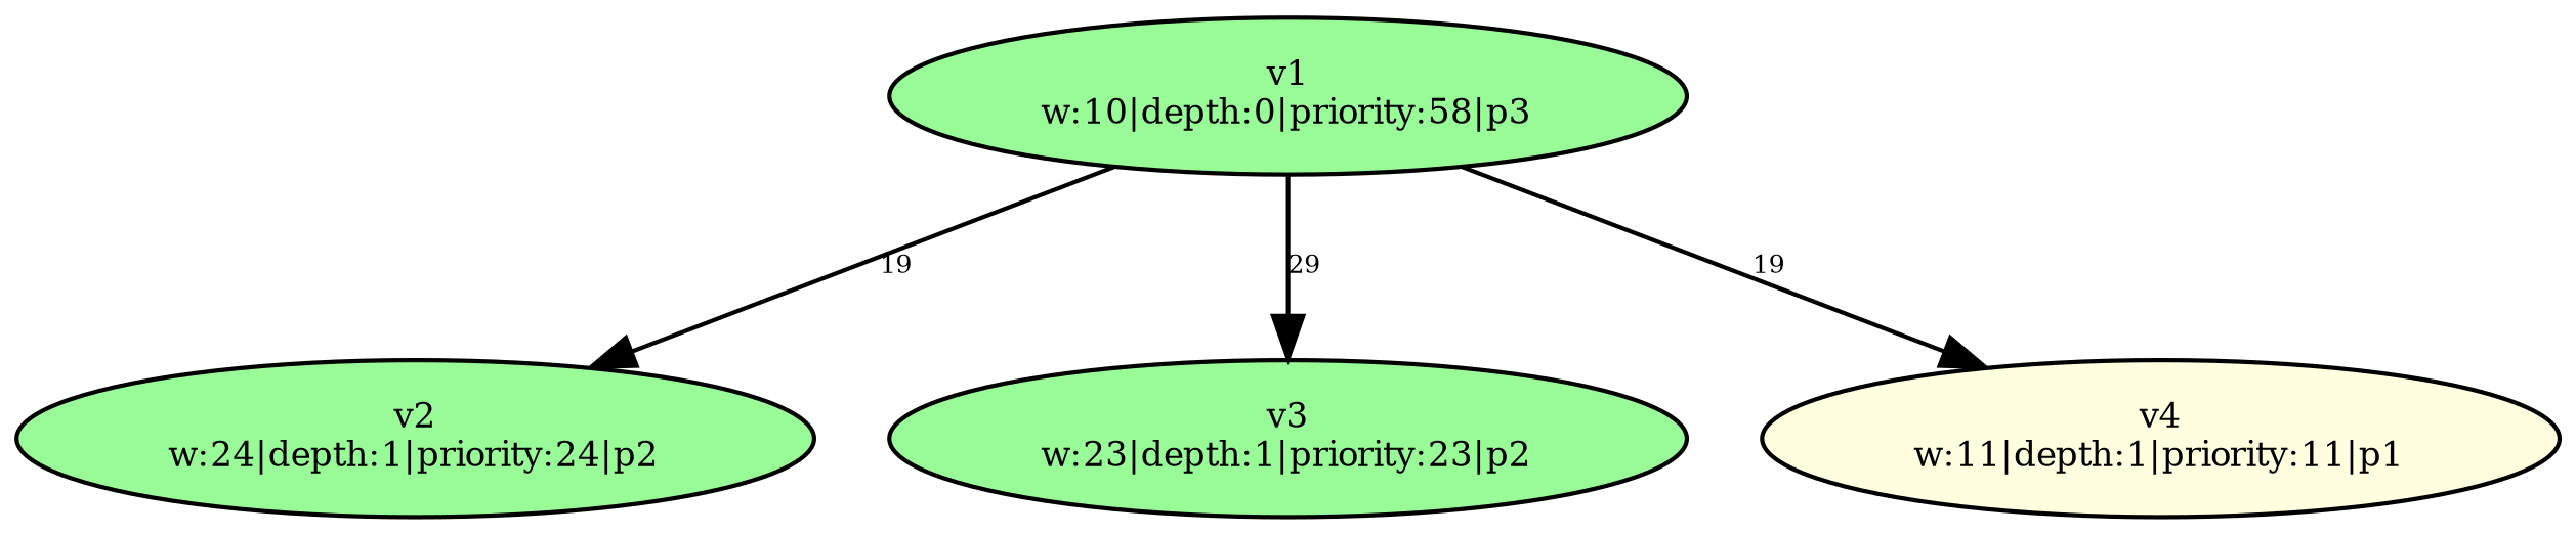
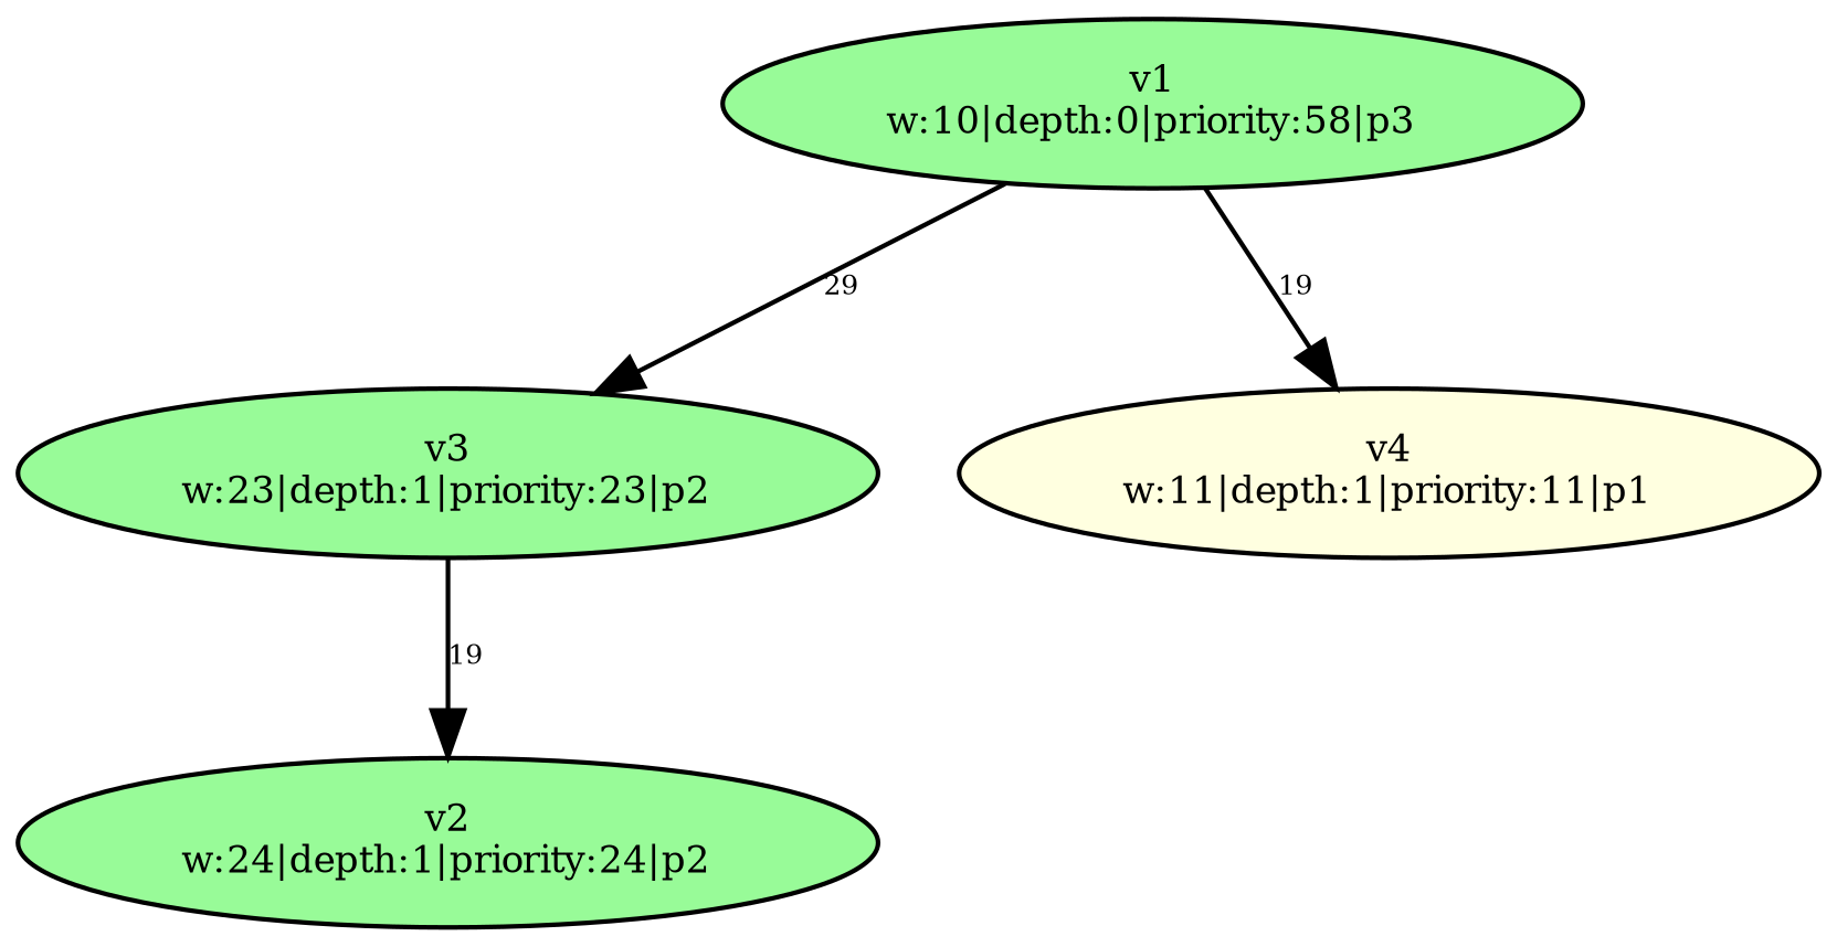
  digraph {
    node [fillcolor=palegreen fontsize=8.0 style=filled]
    edge [constraint=true fontsize=6.0]
    n1 [label="v1\nw:10|depth:0|priority:58|p3"]
    n2 [label="v2\nw:24|depth:1|priority:24|p2"]
    n3 [label="v3\nw:23|depth:1|priority:23|p2"]
    n4 [fillcolor=lightyellow label="v4\nw:11|depth:1|priority:11|p1"]
-   n1 -> n2 [label=19]
+   n3 -> n2 [label=19]
    n1 -> n3 [label=29]
    n1 -> n4 [label=19]
  }
